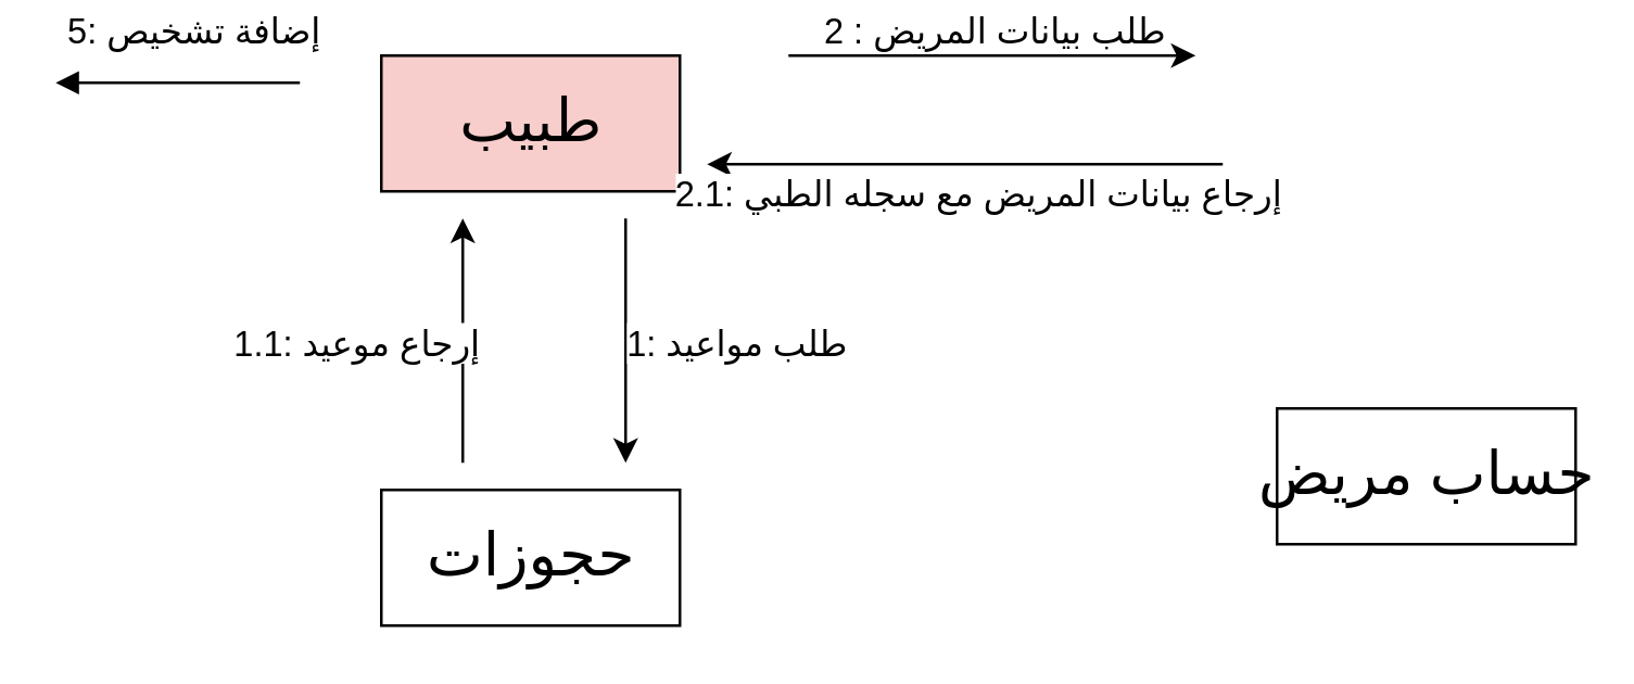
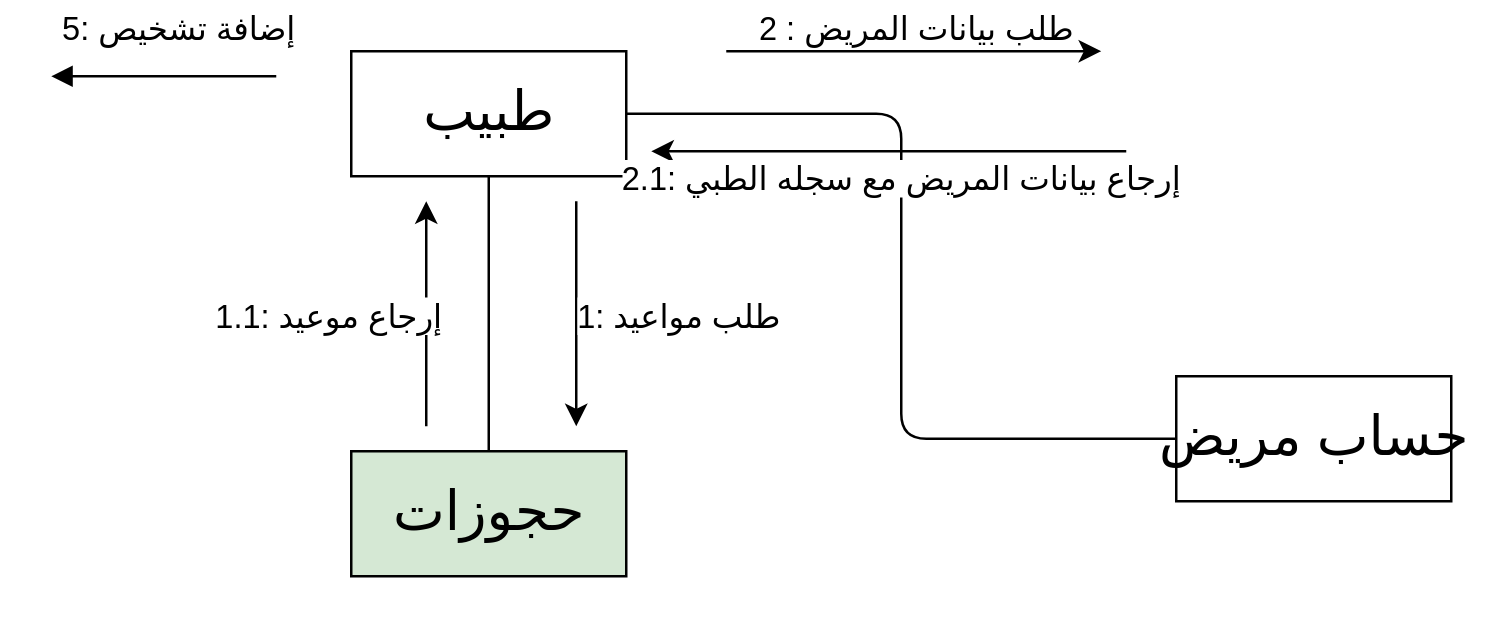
  <mxCell id="0" />
  <mxCell id="1" parent="0" />
- <mxCell id="2" value="&lt;font style=&quot;font-size: 22px&quot;&gt;طبيب&lt;/font&gt;" style="html=1;fillColor=#f8cecc;" vertex="1" parent="1"><mxGeometry x="140" y="20" width="110" height="50" as="geometry" /></mxCell>
+ <mxCell id="2" value="&lt;font style=&quot;font-size: 22px&quot;&gt;طبيب&lt;/font&gt;" style="html=1;" vertex="1" parent="1"><mxGeometry x="140" y="20" width="110" height="50" as="geometry" /></mxCell>
  <mxCell id="3" value="&lt;font style=&quot;font-size: 22px&quot;&gt;حساب مريض&lt;/font&gt;" style="html=1;" vertex="1" parent="1"><mxGeometry x="470" y="150" width="110" height="50" as="geometry" /></mxCell>
- <mxCell id="4" value="&lt;font style=&quot;font-size: 22px&quot;&gt;حجوزات&lt;/font&gt;" style="html=1;" vertex="1" parent="1"><mxGeometry x="140" y="180" width="110" height="50" as="geometry" /></mxCell>
+ <mxCell id="4" value="&lt;font style=&quot;font-size: 22px&quot;&gt;حجوزات&lt;/font&gt;" style="html=1;fillColor=#d5e8d4;" vertex="1" parent="1"><mxGeometry x="140" y="180" width="110" height="50" as="geometry" /></mxCell>
  <mxCell id="5" value="" style="endArrow=block;endFill=1;html=1;edgeStyle=orthogonalEdgeStyle;align=left;verticalAlign=top;" edge="1" parent="1"><mxGeometry x="-1" relative="1" as="geometry"><mxPoint x="110" y="30" as="sourcePoint" /><mxPoint x="20" y="30" as="targetPoint" /></mxGeometry></mxCell>
  <mxCell id="6" value="&lt;span style=&quot;font-size: 13px&quot;&gt;5: إضافة تشخيص&lt;/span&gt;" style="edgeLabel;html=1;align=center;verticalAlign=middle;resizable=0;points=[];" vertex="1" connectable="0" parent="5"><mxGeometry x="0.228" y="-1" relative="1" as="geometry"><mxPoint x="15.2" y="-19" as="offset" /></mxGeometry></mxCell>
+ <mxCell id="7" value="" style="endArrow=none;html=1;edgeStyle=orthogonalEdgeStyle;entryX=0;entryY=0.5;entryDx=0;entryDy=0;exitX=1;exitY=0.5;exitDx=0;exitDy=0;" edge="1" parent="1" source="2" target="3"><mxGeometry relative="1" as="geometry"><mxPoint x="9.95" y="58.95" as="sourcePoint" /><mxPoint x="148.9" y="58.95" as="targetPoint" /></mxGeometry></mxCell>
  <mxCell id="8" value="" style="endArrow=classic;html=1;" edge="1" parent="1"><mxGeometry relative="1" as="geometry"><mxPoint x="290" y="20" as="sourcePoint" /><mxPoint x="440" y="20" as="targetPoint" /></mxGeometry></mxCell>
  <mxCell id="9" value="&lt;font style=&quot;font-size: 13px&quot;&gt;2 : طلب بيانات المريض&lt;/font&gt;" style="edgeLabel;resizable=0;html=1;align=center;verticalAlign=middle;" connectable="0" vertex="1" parent="8"><mxGeometry relative="1" as="geometry"><mxPoint y="-10" as="offset" /></mxGeometry></mxCell>
  <mxCell id="10" value="" style="endArrow=classic;html=1;" edge="1" parent="1"><mxGeometry relative="1" as="geometry"><mxPoint x="450" y="60" as="sourcePoint" /><mxPoint x="260" y="60" as="targetPoint" /></mxGeometry></mxCell>
  <mxCell id="11" value="&lt;font style=&quot;font-size: 13px&quot;&gt;2.1: إرجاع بيانات المريض مع سجله الطبي&lt;/font&gt;" style="edgeLabel;resizable=0;html=1;align=center;verticalAlign=middle;" connectable="0" vertex="1" parent="10"><mxGeometry relative="1" as="geometry"><mxPoint x="4.83" y="10" as="offset" /></mxGeometry></mxCell>
  <mxCell id="12" value="" style="endArrow=classic;html=1;" edge="1" parent="1"><mxGeometry relative="1" as="geometry"><mxPoint x="230" y="80" as="sourcePoint" /><mxPoint x="230" y="170" as="targetPoint" /></mxGeometry></mxCell>
  <mxCell id="13" value="&lt;font style=&quot;font-size: 13px&quot;&gt;1: طلب مواعيد&lt;/font&gt;" style="edgeLabel;resizable=0;html=1;align=center;verticalAlign=middle;" connectable="0" vertex="1" parent="12"><mxGeometry relative="1" as="geometry"><mxPoint x="40" as="offset" /></mxGeometry></mxCell>
+ <mxCell id="14" value="" style="endArrow=none;html=1;entryX=0.5;entryY=1;entryDx=0;entryDy=0;exitX=0.5;exitY=0;exitDx=0;exitDy=0;" edge="1" parent="1" source="4" target="2"><mxGeometry width="50" height="50" relative="1" as="geometry"><mxPoint x="220" y="-100" as="sourcePoint" /><mxPoint x="220" y="-200" as="targetPoint" /></mxGeometry></mxCell>
  <mxCell id="15" value="" style="endArrow=classic;html=1;" edge="1" parent="1"><mxGeometry relative="1" as="geometry"><mxPoint x="170" y="170" as="sourcePoint" /><mxPoint x="170" y="80" as="targetPoint" /></mxGeometry></mxCell>
  <mxCell id="16" value="&lt;font style=&quot;font-size: 13px&quot;&gt;1.1: إرجاع موعيد&lt;/font&gt;" style="edgeLabel;resizable=0;html=1;align=center;verticalAlign=middle;" connectable="0" vertex="1" parent="15"><mxGeometry relative="1" as="geometry"><mxPoint x="-40" as="offset" /></mxGeometry></mxCell>
